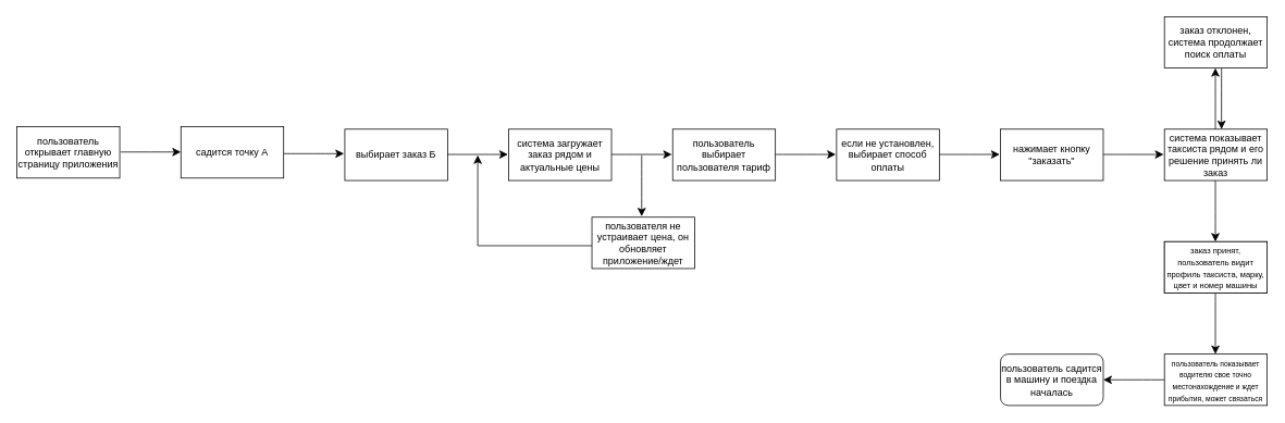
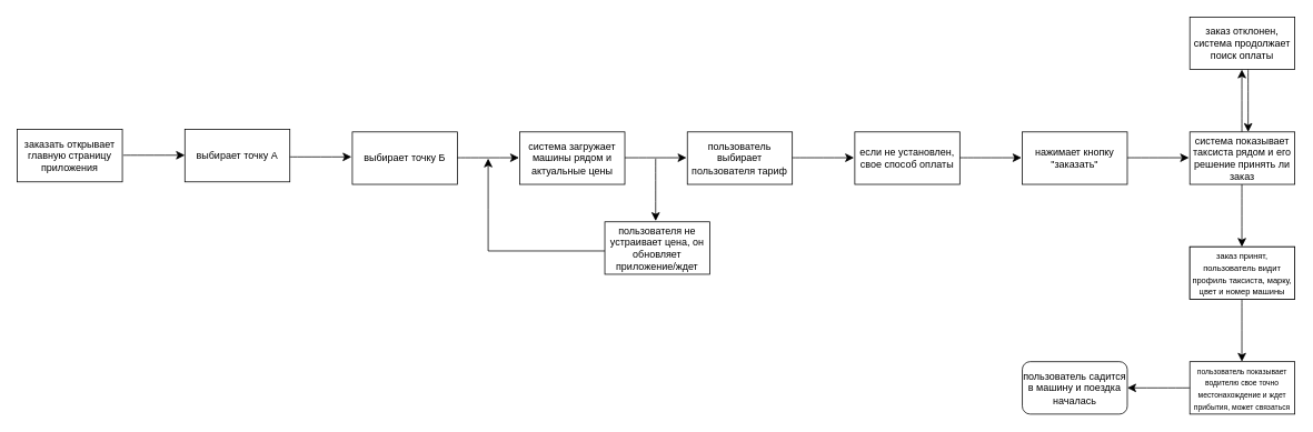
  <mxCell id="0" />
  <mxCell id="1" parent="0" />
- <mxCell id="2" value="садится точку А" style="rounded=0;whiteSpace=wrap;html=1;" parent="1" vertex="1"><mxGeometry x="221" y="155" width="126" height="63" as="geometry" /></mxCell>
+ <mxCell id="2" value="выбирает точку А" style="rounded=0;whiteSpace=wrap;html=1;" parent="1" vertex="1"><mxGeometry x="221" y="155" width="126" height="63" as="geometry" /></mxCell>
  <mxCell id="3" value="" style="endArrow=classic;html=1;rounded=0;fontSize=12;startSize=8;endSize=8;curved=1;" parent="1" edge="1"><mxGeometry width="50" height="50" relative="1" as="geometry"><mxPoint x="347" y="188" as="sourcePoint" /><mxPoint x="421" y="188" as="targetPoint" /></mxGeometry></mxCell>
- <mxCell id="4" value="выбирает заказ Б" style="rounded=0;whiteSpace=wrap;html=1;" parent="1" vertex="1"><mxGeometry x="422" y="158" width="126" height="63" as="geometry" /></mxCell>
+ <mxCell id="4" value="выбирает точку Б" style="rounded=0;whiteSpace=wrap;html=1;" parent="1" vertex="1"><mxGeometry x="422" y="158" width="126" height="63" as="geometry" /></mxCell>
  <mxCell id="5" value="" style="endArrow=classic;html=1;rounded=0;fontSize=12;startSize=8;endSize=8;curved=1;" parent="1" edge="1"><mxGeometry width="50" height="50" relative="1" as="geometry"><mxPoint x="548" y="189" as="sourcePoint" /><mxPoint x="622" y="189" as="targetPoint" /></mxGeometry></mxCell>
- <mxCell id="6" value="&lt;font style=&quot;vertical-align: inherit;&quot;&gt;&lt;font style=&quot;vertical-align: inherit;&quot;&gt;система загружает заказ рядом и актуальные цены&lt;/font&gt;&lt;/font&gt;" style="rounded=0;whiteSpace=wrap;html=1;" parent="1" vertex="1"><mxGeometry x="623" y="158" width="126" height="63" as="geometry" /></mxCell>
+ <mxCell id="6" value="&lt;font style=&quot;vertical-align: inherit;&quot;&gt;&lt;font style=&quot;vertical-align: inherit;&quot;&gt;система загружает машины рядом и актуальные цены&lt;/font&gt;&lt;/font&gt;" style="rounded=0;whiteSpace=wrap;html=1;" parent="1" vertex="1"><mxGeometry x="623" y="158" width="126" height="63" as="geometry" /></mxCell>
  <mxCell id="7" value="" style="endArrow=classic;html=1;rounded=0;fontSize=12;startSize=8;endSize=8;curved=1;" parent="1" edge="1"><mxGeometry width="50" height="50" relative="1" as="geometry"><mxPoint x="749" y="189" as="sourcePoint" /><mxPoint x="823" y="189" as="targetPoint" /></mxGeometry></mxCell>
  <mxCell id="8" value="&lt;font style=&quot;vertical-align: inherit;&quot;&gt;&lt;font style=&quot;vertical-align: inherit;&quot;&gt;пользователь выбирает пользователя тариф&lt;/font&gt;&lt;/font&gt;" style="rounded=0;whiteSpace=wrap;html=1;" parent="1" vertex="1"><mxGeometry x="824" y="158" width="126" height="63" as="geometry" /></mxCell>
  <mxCell id="9" value="" style="endArrow=classic;html=1;rounded=0;fontSize=12;startSize=8;endSize=8;curved=1;" parent="1" edge="1"><mxGeometry width="50" height="50" relative="1" as="geometry"><mxPoint x="786" y="190" as="sourcePoint" /><mxPoint x="786" y="265" as="targetPoint" /></mxGeometry></mxCell>
  <mxCell id="10" value="" style="endArrow=classic;html=1;rounded=0;fontSize=12;startSize=8;endSize=8;curved=1;" parent="1" edge="1"><mxGeometry width="50" height="50" relative="1" as="geometry"><mxPoint x="950" y="189" as="sourcePoint" /><mxPoint x="1024" y="189" as="targetPoint" /></mxGeometry></mxCell>
- <mxCell id="11" value="если не установлен, выбирает способ оплаты" style="rounded=0;whiteSpace=wrap;html=1;" parent="1" vertex="1"><mxGeometry x="1025" y="158" width="126" height="63" as="geometry" /></mxCell>
+ <mxCell id="11" value="если не установлен, свое способ оплаты" style="rounded=0;whiteSpace=wrap;html=1;" parent="1" vertex="1"><mxGeometry x="1025" y="158" width="126" height="63" as="geometry" /></mxCell>
  <mxCell id="12" value="" style="endArrow=classic;html=1;rounded=0;fontSize=12;startSize=8;endSize=8;curved=1;" parent="1" edge="1"><mxGeometry width="50" height="50" relative="1" as="geometry"><mxPoint x="1151" y="189" as="sourcePoint" /><mxPoint x="1225" y="189" as="targetPoint" /></mxGeometry></mxCell>
  <mxCell id="13" value="нажимает кнопку &quot;заказать&quot;" style="rounded=0;whiteSpace=wrap;html=1;" parent="1" vertex="1"><mxGeometry x="1226" y="158" width="126" height="63" as="geometry" /></mxCell>
  <mxCell id="14" value="пользователя не устраивает цена, он обновляет приложение/ждет" style="rounded=0;whiteSpace=wrap;html=1;" parent="1" vertex="1"><mxGeometry x="725" y="266" width="126" height="63" as="geometry" /></mxCell>
  <mxCell id="15" value="" style="edgeStyle=segmentEdgeStyle;endArrow=classic;html=1;curved=0;rounded=0;endSize=8;startSize=8;fontSize=12;" parent="1" edge="1"><mxGeometry width="50" height="50" relative="1" as="geometry"><mxPoint x="725" y="301" as="sourcePoint" /><mxPoint x="585" y="190" as="targetPoint" /><Array as="points"><mxPoint x="585" y="301" /><mxPoint x="585" y="251" /></Array></mxGeometry></mxCell>
  <mxCell id="16" value="" style="endArrow=classic;html=1;rounded=0;fontSize=12;startSize=8;endSize=8;curved=1;" parent="1" edge="1"><mxGeometry width="50" height="50" relative="1" as="geometry"><mxPoint x="1352" y="189" as="sourcePoint" /><mxPoint x="1426" y="189" as="targetPoint" /></mxGeometry></mxCell>
  <mxCell id="17" value="система показывает таксиста рядом и его решение принять ли заказ" style="rounded=0;whiteSpace=wrap;html=1;" parent="1" vertex="1"><mxGeometry x="1427" y="158" width="126" height="63" as="geometry" /></mxCell>
  <mxCell id="18" value="" style="endArrow=classic;html=1;rounded=0;fontSize=12;startSize=8;endSize=8;curved=1;" parent="1" edge="1"><mxGeometry width="50" height="50" relative="1" as="geometry"><mxPoint x="1489.5" y="221" as="sourcePoint" /><mxPoint x="1489.5" y="296" as="targetPoint" /></mxGeometry></mxCell>
  <mxCell id="19" value="&lt;font style=&quot;font-size: 11px;&quot;&gt;заказ принят, пользователь видит профиль таксиста, марку и номер машины&lt;/font&gt;" style="rounded=0;whiteSpace=wrap;html=1;" parent="1" vertex="1"><mxGeometry x="1427" y="296" width="126" height="63" as="geometry" /></mxCell>
  <mxCell id="20" value="" style="endArrow=classic;html=1;rounded=0;fontSize=12;startSize=8;endSize=8;curved=1;" parent="1" edge="1"><mxGeometry width="50" height="50" relative="1" as="geometry"><mxPoint x="1489.5" y="158" as="sourcePoint" /><mxPoint x="1489.5" y="83" as="targetPoint" /></mxGeometry></mxCell>
  <mxCell id="21" value="заказ отклонен, система продолжает поиск оплаты" style="rounded=0;whiteSpace=wrap;html=1;" parent="1" vertex="1"><mxGeometry x="1427" y="20" width="126" height="63" as="geometry" /></mxCell>
  <mxCell id="22" value="" style="endArrow=classic;html=1;rounded=0;fontSize=12;startSize=8;endSize=8;curved=1;" parent="1" edge="1"><mxGeometry width="50" height="50" relative="1" as="geometry"><mxPoint x="1497" y="83" as="sourcePoint" /><mxPoint x="1497" y="158" as="targetPoint" /></mxGeometry></mxCell>
  <mxCell id="23" value="" style="endArrow=classic;html=1;rounded=0;fontSize=12;startSize=8;endSize=8;curved=1;" parent="1" edge="1"><mxGeometry width="50" height="50" relative="1" as="geometry"><mxPoint x="1489.5" y="359" as="sourcePoint" /><mxPoint x="1489.5" y="434" as="targetPoint" /></mxGeometry></mxCell>
  <mxCell id="24" value="&lt;font style=&quot;font-size: 9px;&quot;&gt;пользователь показывает водителю свое точно местонахождение и ждет прибытия, может связаться&lt;/font&gt;" style="rounded=0;whiteSpace=wrap;html=1;" parent="1" vertex="1"><mxGeometry x="1427" y="434" width="126" height="63" as="geometry" /></mxCell>
  <mxCell id="25" value="" style="endArrow=classic;html=1;rounded=0;fontSize=12;startSize=8;endSize=8;curved=1;" parent="1" edge="1"><mxGeometry width="50" height="50" relative="1" as="geometry"><mxPoint x="147" y="186" as="sourcePoint" /><mxPoint x="221" y="186" as="targetPoint" /></mxGeometry></mxCell>
- <mxCell id="26" value="&lt;font style=&quot;vertical-align: inherit;&quot;&gt;&lt;font style=&quot;vertical-align: inherit;&quot;&gt;пользователь открывает главную страницу приложения&lt;/font&gt;&lt;/font&gt;" style="rounded=0;whiteSpace=wrap;html=1;" parent="1" vertex="1"><mxGeometry x="20" y="155" width="126" height="63" as="geometry" /></mxCell>
+ <mxCell id="26" value="&lt;font style=&quot;vertical-align: inherit;&quot;&gt;&lt;font style=&quot;vertical-align: inherit;&quot;&gt;заказать открывает главную страницу приложения&lt;/font&gt;&lt;/font&gt;" style="rounded=0;whiteSpace=wrap;html=1;" parent="1" vertex="1"><mxGeometry x="20" y="155" width="126" height="63" as="geometry" /></mxCell>
  <mxCell id="27" value="" style="endArrow=classic;html=1;rounded=0;fontSize=12;startSize=8;endSize=8;curved=1;exitX=0;exitY=0.5;exitDx=0;exitDy=0;entryX=1;entryY=0.5;entryDx=0;entryDy=0;" parent="1" source="24" target="28" edge="1"><mxGeometry width="50" height="50" relative="1" as="geometry"><mxPoint x="1427" y="470" as="sourcePoint" /><mxPoint x="1356" y="470" as="targetPoint" /></mxGeometry></mxCell>
  <mxCell id="28" value="пользователь садится в машину и поездка началась" style="whiteSpace=wrap;html=1;rounded=1;" parent="1" vertex="1"><mxGeometry x="1226" y="434" width="126" height="63" as="geometry" /></mxCell>
  <mxCell id="29" value="&lt;font style=&quot;font-size: 10px;&quot;&gt;заказ принят, пользователь видит профиль таксиста, марку, цвет и номер машины&lt;/font&gt;" style="rounded=0;whiteSpace=wrap;html=1;" vertex="1" parent="1"><mxGeometry x="1427" y="296" width="126" height="63" as="geometry" /></mxCell>
